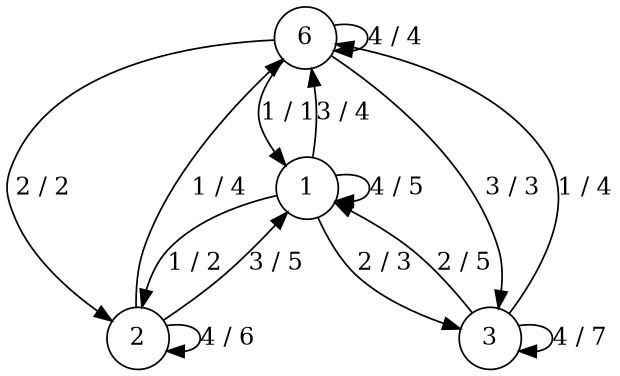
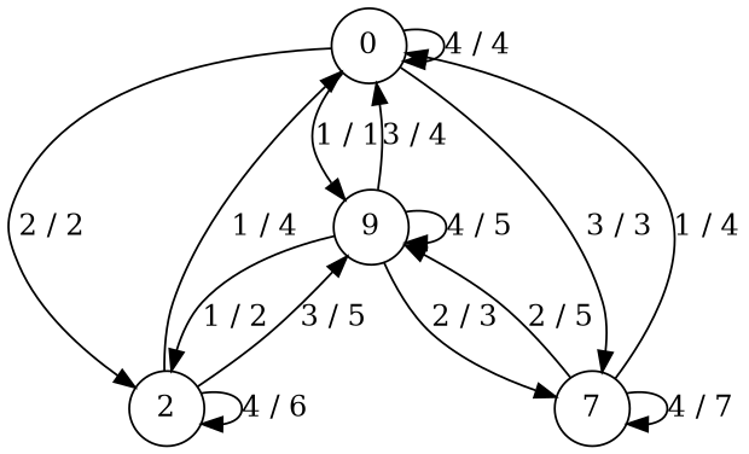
  digraph {
    node [shape=circle]
-   n1 [label=6]
-   n2 [label=1]
+   n1 [label=0]
+   n2 [label=9]
    n3 [label=2]
-   n4 [label=3]
+   n4 [label=7]
    n1 -> n1 [label="4 / 4"]
    n1 -> n2 [label="1 / 1"]
    n1 -> n3 [label="2 / 2"]
    n1 -> n4 [label="3 / 3"]
    n2 -> n1 [label="3 / 4"]
    n2 -> n2 [label="4 / 5"]
    n2 -> n3 [label="1 / 2"]
    n2 -> n4 [label="2 / 3"]
    n3 -> n1 [label="1 / 4"]
    n3 -> n2 [label="3 / 5"]
    n3 -> n3 [label="4 / 6"]
    n4 -> n1 [label="1 / 4"]
    n4 -> n2 [label="2 / 5"]
    n4 -> n4 [label="4 / 7"]
  }
